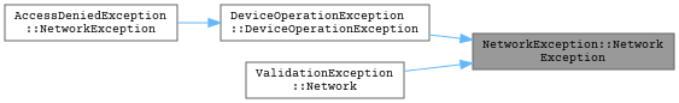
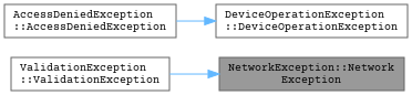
  digraph {
    fontname="Courier Prime"
    rankdir=RL
    node [color=grey40 fillcolor=white fontname="Courier Prime" fontsize=10 shape=box style=filled]
    edge [color=steelblue1 dir=back fontname="Courier Prime" fontsize=10 labelfontname=Helvetica labelfontsize=10 style=solid]
    n1 [color=gray40 fillcolor=grey60 fontcolor=black height=0.2 label="NetworkException::Network\lException" width=0.4]
    n2 [height=0.2 label="DeviceOperationException\l::DeviceOperationException" width=0.4]
-   n3 [height=0.2 label="ValidationException\l::Network" width=0.4]
-   n4 [height=0.2 label="AccessDeniedException\l::NetworkException" width=0.4]
-   n1 -> n2
+   n3 [height=0.2 label="ValidationException\l::ValidationException" width=0.4]
+   n4 [height=0.2 label="AccessDeniedException\l::AccessDeniedException" width=0.4]
    n1 -> n3
    n2 -> n4
  }
